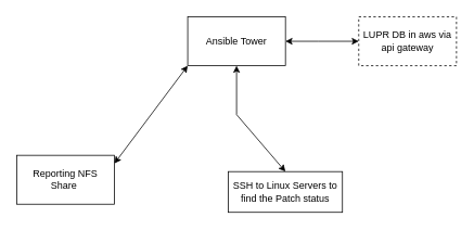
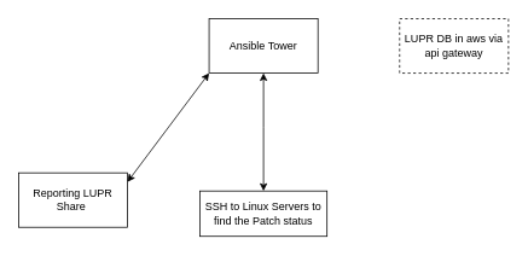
  <mxCell id="0" />
  <mxCell id="1" parent="0" />
  <mxCell id="2" value="Ansible Tower" style="rounded=0;whiteSpace=wrap;html=1;" vertex="1" parent="1"><mxGeometry x="230" y="20" width="120" height="60" as="geometry" /></mxCell>
- <mxCell id="3" value="Reporting NFS Share&amp;nbsp;" style="rounded=0;whiteSpace=wrap;html=1;" vertex="1" parent="1"><mxGeometry x="20" y="190" width="120" height="60" as="geometry" /></mxCell>
+ <mxCell id="3" value="Reporting LUPR Share&amp;nbsp;" style="rounded=0;whiteSpace=wrap;html=1;" vertex="1" parent="1"><mxGeometry x="20" y="190" width="120" height="60" as="geometry" /></mxCell>
  <mxCell id="4" value="LUPR DB in aws via api gateway" style="rounded=0;whiteSpace=wrap;html=1;dashed=1;" vertex="1" parent="1"><mxGeometry x="440" y="20" width="120" height="60" as="geometry" /></mxCell>
  <mxCell id="5" value="" style="endArrow=classic;startArrow=classic;html=1;rounded=0;entryX=0.5;entryY=1;entryDx=0;entryDy=0;exitX=0.5;exitY=0;exitDx=0;exitDy=0;" edge="1" parent="1" source="6" target="2"><mxGeometry width="50" height="50" relative="1" as="geometry"><mxPoint x="130" y="190" as="sourcePoint" /><mxPoint x="180" y="140" as="targetPoint" /><Array as="points"><mxPoint x="290" y="140" /></Array></mxGeometry></mxCell>
- <mxCell id="6" value="SSH to Linux Servers to find the Patch status" style="rounded=0;whiteSpace=wrap;html=1;" vertex="1" parent="1"><mxGeometry x="280" y="210" width="140" height="50" as="geometry" /></mxCell>
+ <mxCell id="6" value="SSH to Linux Servers to find the Patch status" style="rounded=0;whiteSpace=wrap;html=1;" vertex="1" parent="1"><mxGeometry x="220" y="210" width="140" height="50" as="geometry" /></mxCell>
  <mxCell id="7" value="" style="endArrow=classic;startArrow=classic;html=1;rounded=0;entryX=0;entryY=1;entryDx=0;entryDy=0;" edge="1" parent="1" target="2"><mxGeometry width="50" height="50" relative="1" as="geometry"><mxPoint x="140" y="200" as="sourcePoint" /><mxPoint x="240" y="90" as="targetPoint" /><Array as="points" /></mxGeometry></mxCell>
- <mxCell id="8" value="" style="endArrow=classic;startArrow=classic;html=1;rounded=0;entryX=1;entryY=0.5;entryDx=0;entryDy=0;exitX=0;exitY=0.5;exitDx=0;exitDy=0;" edge="1" parent="1" source="4" target="2"><mxGeometry width="50" height="50" relative="1" as="geometry"><mxPoint x="300" y="220" as="sourcePoint" /><mxPoint x="300" y="90" as="targetPoint" /><Array as="points"><mxPoint x="390" y="50" /></Array></mxGeometry></mxCell>
